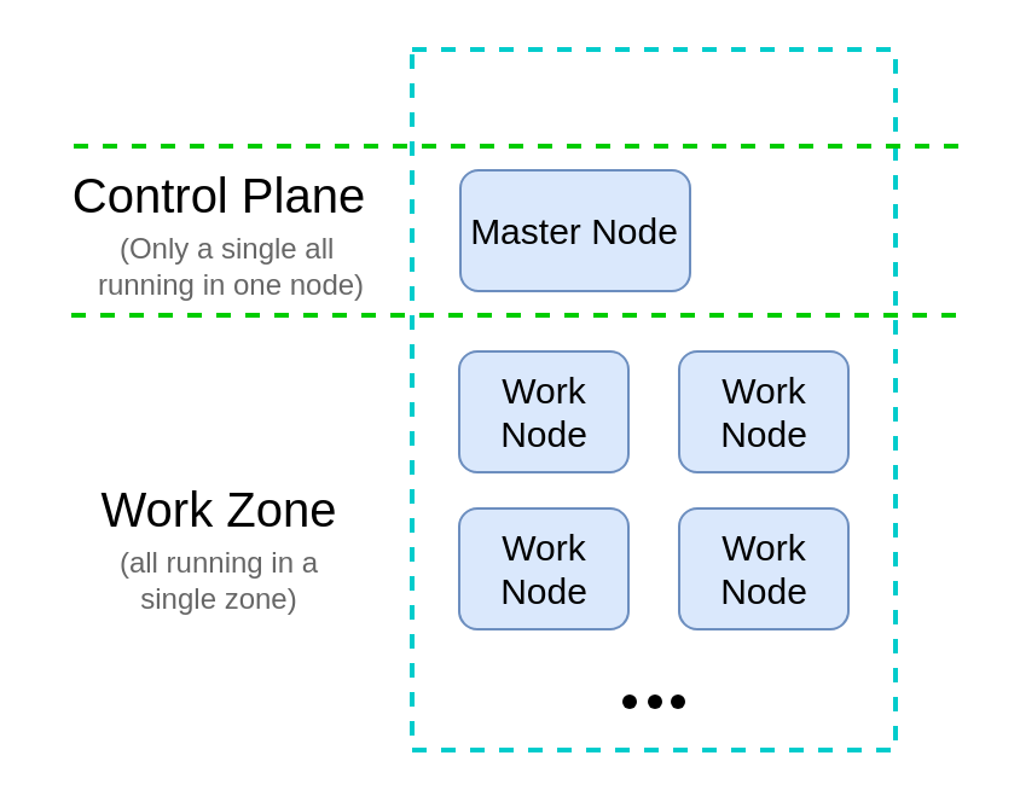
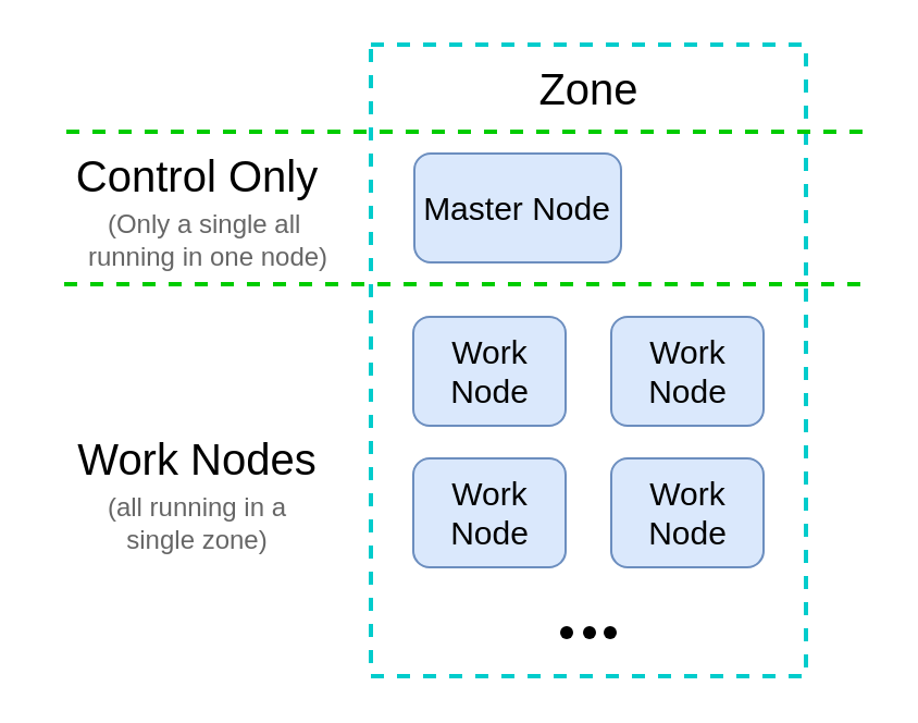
  <mxCell id="0" />
  <mxCell id="1" parent="0" />
  <mxCell id="2" value="" style="rounded=0;whiteSpace=wrap;html=1;dashed=1;strokeWidth=2;strokeColor=#00CCCC;" vertex="1" parent="1"><mxGeometry x="170" y="20" width="200" height="290" as="geometry" /></mxCell>
  <mxCell id="3" value="" style="endArrow=none;dashed=1;html=1;rounded=0;strokeWidth=2;strokeColor=#00CC00;" edge="1" parent="1"><mxGeometry width="50" height="50" relative="1" as="geometry"><mxPoint x="30" y="60" as="sourcePoint" /><mxPoint x="400" y="60" as="targetPoint" /></mxGeometry></mxCell>
  <mxCell id="4" value="" style="endArrow=none;dashed=1;html=1;rounded=0;strokeWidth=2;strokeColor=#00CC00;" edge="1" parent="1"><mxGeometry width="50" height="50" relative="1" as="geometry"><mxPoint x="29" y="130" as="sourcePoint" /><mxPoint x="400" y="130" as="targetPoint" /></mxGeometry></mxCell>
- <mxCell id="5" value="Control Plane" style="text;html=1;align=center;verticalAlign=middle;resizable=0;points=[];autosize=1;strokeColor=none;fillColor=none;fontSize=20;" vertex="1" parent="1"><mxGeometry x="20" y="60" width="140" height="40" as="geometry" /></mxCell>
- <mxCell id="6" value="&lt;font style=&quot;font-size: 20px;&quot;&gt;Work Zone&lt;/font&gt;" style="text;html=1;align=center;verticalAlign=middle;resizable=0;points=[];autosize=1;strokeColor=none;fillColor=none;fontSize=20;" vertex="1" parent="1"><mxGeometry x="25" y="190" width="130" height="40" as="geometry" /></mxCell>
+ <mxCell id="5" value="Control Only" style="text;html=1;align=center;verticalAlign=middle;resizable=0;points=[];autosize=1;strokeColor=none;fillColor=none;fontSize=20;" vertex="1" parent="1"><mxGeometry x="20" y="60" width="140" height="40" as="geometry" /></mxCell>
+ <mxCell id="6" value="&lt;font style=&quot;font-size: 20px;&quot;&gt;Work Nodes&lt;/font&gt;" style="text;html=1;align=center;verticalAlign=middle;resizable=0;points=[];autosize=1;strokeColor=none;fillColor=none;fontSize=20;" vertex="1" parent="1"><mxGeometry x="25" y="190" width="130" height="40" as="geometry" /></mxCell>
  <mxCell id="7" value="Work Node" style="rounded=1;whiteSpace=wrap;html=1;fontSize=15;fillColor=#dae8fc;strokeColor=#6c8ebf;" vertex="1" parent="1"><mxGeometry x="189.5" y="145" width="70" height="50" as="geometry" /></mxCell>
  <mxCell id="8" value="Work Node" style="rounded=1;whiteSpace=wrap;html=1;fontSize=15;fillColor=#dae8fc;strokeColor=#6c8ebf;" vertex="1" parent="1"><mxGeometry x="189.5" y="210" width="70" height="50" as="geometry" /></mxCell>
  <mxCell id="9" value="Work Node" style="rounded=1;whiteSpace=wrap;html=1;fontSize=15;fillColor=#dae8fc;strokeColor=#6c8ebf;" vertex="1" parent="1"><mxGeometry x="280.5" y="145" width="70" height="50" as="geometry" /></mxCell>
  <mxCell id="10" value="Work Node" style="rounded=1;whiteSpace=wrap;html=1;fontSize=15;fillColor=#dae8fc;strokeColor=#6c8ebf;" vertex="1" parent="1"><mxGeometry x="280.5" y="210" width="70" height="50" as="geometry" /></mxCell>
  <mxCell id="11" value="" style="group" vertex="1" connectable="0" parent="1"><mxGeometry x="250" y="280" width="40" height="20" as="geometry" /></mxCell>
  <mxCell id="12" value="" style="shape=waypoint;sketch=0;size=6;pointerEvents=1;points=[];fillColor=none;resizable=0;rotatable=0;perimeter=centerPerimeter;snapToPoint=1;" vertex="1" parent="11"><mxGeometry width="20" height="20" as="geometry" /></mxCell>
  <mxCell id="13" value="" style="shape=waypoint;sketch=0;size=6;pointerEvents=1;points=[];fillColor=none;resizable=0;rotatable=0;perimeter=centerPerimeter;snapToPoint=1;" vertex="1" parent="11"><mxGeometry x="10.5" width="20" height="20" as="geometry" /></mxCell>
  <mxCell id="14" value="" style="shape=waypoint;sketch=0;size=6;pointerEvents=1;points=[];fillColor=none;resizable=0;rotatable=0;perimeter=centerPerimeter;snapToPoint=1;" vertex="1" parent="11"><mxGeometry x="20" width="20" height="20" as="geometry" /></mxCell>
  <mxCell id="15" value="(Only a single all&amp;nbsp;&lt;div&gt;running in one node)&lt;/div&gt;" style="text;html=1;align=center;verticalAlign=middle;resizable=0;points=[];autosize=1;strokeColor=none;fillColor=none;fontColor=#666666;" vertex="1" parent="1"><mxGeometry x="25" y="90" width="140" height="40" as="geometry" /></mxCell>
  <mxCell id="16" value="(all running in a &lt;br&gt;single&amp;nbsp;&lt;span style=&quot;background-color: initial;&quot;&gt;zone&lt;/span&gt;&lt;span style=&quot;background-color: initial;&quot;&gt;)&lt;/span&gt;" style="text;html=1;align=center;verticalAlign=middle;resizable=0;points=[];autosize=1;strokeColor=none;fillColor=none;fontColor=#666666;" vertex="1" parent="1"><mxGeometry x="35" y="220" width="110" height="40" as="geometry" /></mxCell>
+ <mxCell id="17" value="&lt;font style=&quot;font-size: 20px;&quot;&gt;Zone&lt;/font&gt;" style="text;html=1;align=center;verticalAlign=middle;resizable=0;points=[];autosize=1;strokeColor=none;fillColor=none;" vertex="1" parent="1"><mxGeometry x="235" y="20" width="70" height="40" as="geometry" /></mxCell>
  <mxCell id="18" value="Master Node" style="rounded=1;whiteSpace=wrap;html=1;fontSize=15;fillColor=#dae8fc;strokeColor=#6c8ebf;" vertex="1" parent="1"><mxGeometry x="190" y="70" width="95" height="50" as="geometry" /></mxCell>
